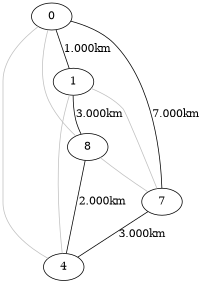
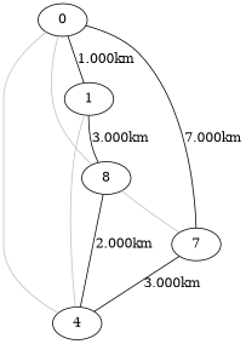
  strict graph {
    0
    1
    n3 [label=8]
    n4 [label=7]
    4
    0 -- 1 [label="1.000km"]
    0 -- n3 [color=grey]
    0 -- n4 [label="7.000km"]
    0 -- 4 [color=grey]
    1 -- n3 [label="3.000km"]
-   1 -- n4 [color=grey]
    1 -- 4 [color=grey]
    n3 -- n4 [color=grey]
    n3 -- 4 [label="2.000km"]
    n4 -- 4 [label="3.000km"]
  }
